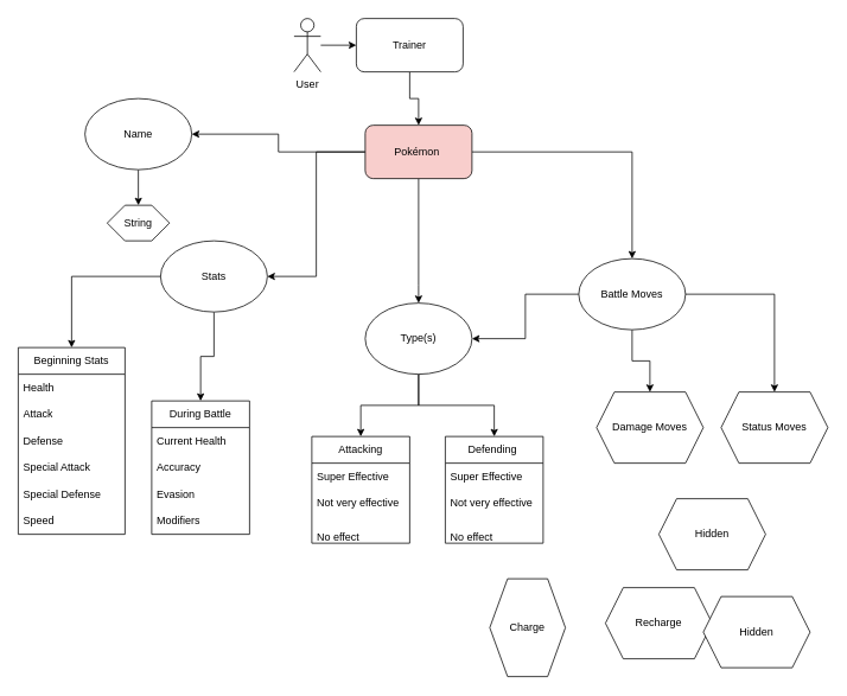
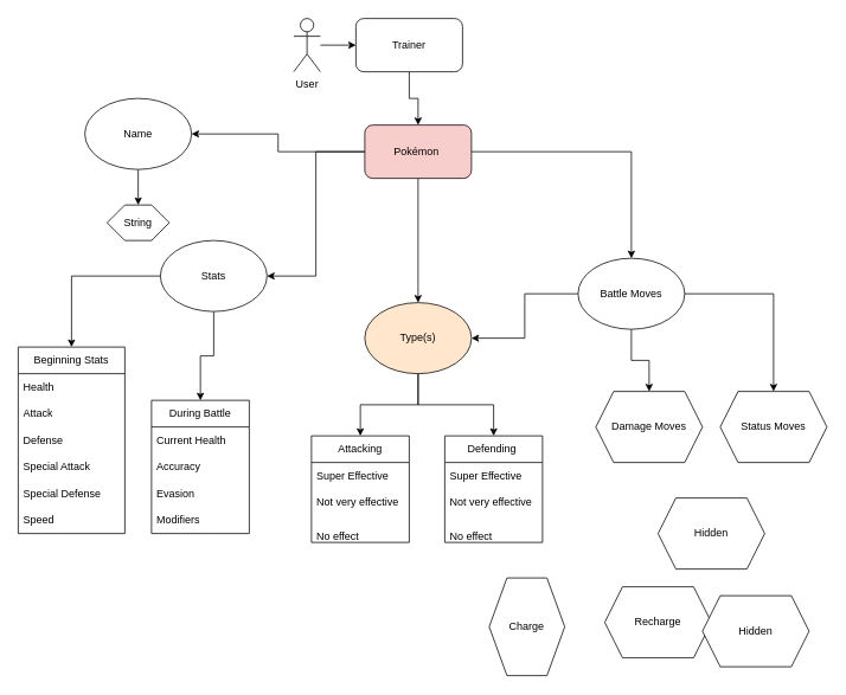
  <mxCell id="0" />
  <mxCell id="1" parent="0" />
  <mxCell id="2" value="String" style="shape=hexagon;perimeter=hexagonPerimeter2;whiteSpace=wrap;html=1;fixedSize=1;" vertex="1" parent="1"><mxGeometry x="120" y="230" width="70" height="40" as="geometry" /></mxCell>
  <mxCell id="3" style="edgeStyle=orthogonalEdgeStyle;rounded=0;orthogonalLoop=1;jettySize=auto;html=1;" edge="1" parent="1" source="4" target="9"><mxGeometry relative="1" as="geometry" /></mxCell>
  <mxCell id="4" value="Trainer" style="rounded=1;whiteSpace=wrap;html=1;" vertex="1" parent="1"><mxGeometry x="400" width="120" height="60" as="geometry" y="20" /></mxCell>
  <mxCell id="5" style="edgeStyle=orthogonalEdgeStyle;rounded=0;orthogonalLoop=1;jettySize=auto;html=1;entryX=1;entryY=0.5;entryDx=0;entryDy=0;" edge="1" parent="1" source="9" target="20"><mxGeometry relative="1" as="geometry" /></mxCell>
  <mxCell id="6" style="edgeStyle=orthogonalEdgeStyle;rounded=0;orthogonalLoop=1;jettySize=auto;html=1;entryX=0.5;entryY=0;entryDx=0;entryDy=0;" edge="1" parent="1" source="9" target="18"><mxGeometry relative="1" as="geometry" /></mxCell>
  <mxCell id="7" style="edgeStyle=orthogonalEdgeStyle;rounded=0;orthogonalLoop=1;jettySize=auto;html=1;entryX=1;entryY=0.5;entryDx=0;entryDy=0;" edge="1" parent="1" source="9" target="23"><mxGeometry relative="1" as="geometry" /></mxCell>
  <mxCell id="8" style="edgeStyle=orthogonalEdgeStyle;rounded=0;orthogonalLoop=1;jettySize=auto;html=1;" edge="1" parent="1" source="9" target="12"><mxGeometry relative="1" as="geometry"><Array as="points"><mxPoint x="470" y="320" /><mxPoint x="470" y="320" /></Array></mxGeometry></mxCell>
  <mxCell id="9" value="Pokémon&amp;nbsp;" style="rounded=1;whiteSpace=wrap;html=1;fillColor=#f8cecc;" vertex="1" parent="1"><mxGeometry x="410" y="140" width="120" height="60" as="geometry" /></mxCell>
  <mxCell id="10" style="edgeStyle=orthogonalEdgeStyle;rounded=0;orthogonalLoop=1;jettySize=auto;html=1;entryX=0.5;entryY=0;entryDx=0;entryDy=0;" edge="1" parent="1" source="12" target="24"><mxGeometry relative="1" as="geometry"><Array as="points"><mxPoint x="470" y="455" /><mxPoint x="405" y="455" /></Array></mxGeometry></mxCell>
  <mxCell id="11" style="edgeStyle=orthogonalEdgeStyle;rounded=0;orthogonalLoop=1;jettySize=auto;html=1;entryX=0.5;entryY=0;entryDx=0;entryDy=0;" edge="1" parent="1" source="12" target="28"><mxGeometry relative="1" as="geometry" /></mxCell>
- <mxCell id="12" value="Type(s)" style="ellipse;whiteSpace=wrap;html=1;" vertex="1" parent="1"><mxGeometry x="410" y="340" width="120" height="80" as="geometry" /></mxCell>
+ <mxCell id="12" value="Type(s)" style="ellipse;whiteSpace=wrap;html=1;fillColor=#ffe6cc;" vertex="1" parent="1"><mxGeometry x="410" y="340" width="120" height="80" as="geometry" /></mxCell>
  <mxCell id="13" value="" style="edgeStyle=orthogonalEdgeStyle;rounded=0;orthogonalLoop=1;jettySize=auto;html=1;" edge="1" parent="1" source="14" target="4"><mxGeometry relative="1" as="geometry" /></mxCell>
  <mxCell id="14" value="User" style="shape=umlActor;verticalLabelPosition=bottom;verticalAlign=top;html=1;outlineConnect=0;" vertex="1" parent="1"><mxGeometry x="330" width="30" height="60" as="geometry" y="20" /></mxCell>
  <mxCell id="15" style="edgeStyle=orthogonalEdgeStyle;rounded=0;orthogonalLoop=1;jettySize=auto;html=1;entryX=1;entryY=0.5;entryDx=0;entryDy=0;" edge="1" parent="1" source="18" target="12"><mxGeometry relative="1" as="geometry" /></mxCell>
  <mxCell id="16" value="" style="edgeStyle=orthogonalEdgeStyle;rounded=0;orthogonalLoop=1;jettySize=auto;html=1;" edge="1" parent="1" source="18" target="44"><mxGeometry relative="1" as="geometry" /></mxCell>
  <mxCell id="17" style="edgeStyle=orthogonalEdgeStyle;rounded=0;orthogonalLoop=1;jettySize=auto;html=1;entryX=0.5;entryY=0;entryDx=0;entryDy=0;" edge="1" parent="1" source="18" target="45"><mxGeometry relative="1" as="geometry" /></mxCell>
  <mxCell id="18" value="Battle Moves" style="ellipse;whiteSpace=wrap;html=1;" vertex="1" parent="1"><mxGeometry x="650" y="290" width="120" height="80" as="geometry" /></mxCell>
  <mxCell id="19" style="edgeStyle=orthogonalEdgeStyle;rounded=0;orthogonalLoop=1;jettySize=auto;html=1;entryX=0.5;entryY=0;entryDx=0;entryDy=0;" edge="1" parent="1" source="20" target="2"><mxGeometry relative="1" as="geometry" /></mxCell>
  <mxCell id="20" value="Name" style="ellipse;whiteSpace=wrap;html=1;" vertex="1" parent="1"><mxGeometry x="95" y="110" width="120" height="80" as="geometry" /></mxCell>
  <mxCell id="21" style="edgeStyle=orthogonalEdgeStyle;rounded=0;orthogonalLoop=1;jettySize=auto;html=1;" edge="1" parent="1" source="23" target="32"><mxGeometry relative="1" as="geometry" /></mxCell>
  <mxCell id="22" style="edgeStyle=orthogonalEdgeStyle;rounded=0;orthogonalLoop=1;jettySize=auto;html=1;entryX=0.5;entryY=0;entryDx=0;entryDy=0;" edge="1" parent="1" source="23" target="39"><mxGeometry relative="1" as="geometry" /></mxCell>
  <mxCell id="23" value="Stats" style="ellipse;whiteSpace=wrap;html=1;" vertex="1" parent="1"><mxGeometry x="180" y="270" width="120" height="80" as="geometry" /></mxCell>
  <mxCell id="24" value="Attacking" style="swimlane;fontStyle=0;childLayout=stackLayout;horizontal=1;startSize=30;horizontalStack=0;resizeParent=1;resizeParentMax=0;resizeLast=0;collapsible=1;marginBottom=0;whiteSpace=wrap;html=1;" vertex="1" parent="1"><mxGeometry x="350" y="490" width="110" height="120" as="geometry"><mxRectangle x="10" y="470" width="90" height="30" as="alternateBounds" /></mxGeometry></mxCell>
  <mxCell id="25" value="Super Effective&amp;nbsp;" style="text;strokeColor=none;fillColor=none;align=left;verticalAlign=middle;spacingLeft=4;spacingRight=4;overflow=hidden;points=[[0,0.5],[1,0.5]];portConstraint=eastwest;rotatable=0;whiteSpace=wrap;html=1;" vertex="1" parent="24"><mxGeometry y="30" width="110" height="30" as="geometry" /></mxCell>
  <mxCell id="26" value="Not very effective&amp;nbsp;" style="text;strokeColor=none;fillColor=none;align=left;verticalAlign=middle;spacingLeft=4;spacingRight=4;overflow=hidden;points=[[0,0.5],[1,0.5]];portConstraint=eastwest;rotatable=0;whiteSpace=wrap;html=1;" vertex="1" parent="24"><mxGeometry y="60" width="110" height="30" as="geometry" /></mxCell>
  <mxCell id="27" value="&lt;br&gt;No effect&amp;nbsp;" style="text;strokeColor=none;fillColor=none;align=left;verticalAlign=middle;spacingLeft=4;spacingRight=4;overflow=hidden;points=[[0,0.5],[1,0.5]];portConstraint=eastwest;rotatable=0;whiteSpace=wrap;html=1;" vertex="1" parent="24"><mxGeometry y="90" width="110" height="30" as="geometry" /></mxCell>
  <mxCell id="28" value="Defending&amp;nbsp;" style="swimlane;fontStyle=0;childLayout=stackLayout;horizontal=1;startSize=30;horizontalStack=0;resizeParent=1;resizeParentMax=0;resizeLast=0;collapsible=1;marginBottom=0;whiteSpace=wrap;html=1;" vertex="1" parent="1"><mxGeometry x="500" y="490" width="110" height="120" as="geometry" /></mxCell>
  <mxCell id="29" value="Super Effective&amp;nbsp;" style="text;strokeColor=none;fillColor=none;align=left;verticalAlign=middle;spacingLeft=4;spacingRight=4;overflow=hidden;points=[[0,0.5],[1,0.5]];portConstraint=eastwest;rotatable=0;whiteSpace=wrap;html=1;" vertex="1" parent="28"><mxGeometry y="30" width="110" height="30" as="geometry" /></mxCell>
  <mxCell id="30" value="Not very effective&amp;nbsp;" style="text;strokeColor=none;fillColor=none;align=left;verticalAlign=middle;spacingLeft=4;spacingRight=4;overflow=hidden;points=[[0,0.5],[1,0.5]];portConstraint=eastwest;rotatable=0;whiteSpace=wrap;html=1;" vertex="1" parent="28"><mxGeometry y="60" width="110" height="30" as="geometry" /></mxCell>
  <mxCell id="31" value="&lt;br&gt;No effect&amp;nbsp;" style="text;strokeColor=none;fillColor=none;align=left;verticalAlign=middle;spacingLeft=4;spacingRight=4;overflow=hidden;points=[[0,0.5],[1,0.5]];portConstraint=eastwest;rotatable=0;whiteSpace=wrap;html=1;" vertex="1" parent="28"><mxGeometry y="90" width="110" height="30" as="geometry" /></mxCell>
  <mxCell id="32" value="Beginning Stats" style="swimlane;fontStyle=0;childLayout=stackLayout;horizontal=1;startSize=30;horizontalStack=0;resizeParent=1;resizeParentMax=0;resizeLast=0;collapsible=1;marginBottom=0;whiteSpace=wrap;html=1;" vertex="1" parent="1"><mxGeometry x="20" y="390" width="120" height="210" as="geometry"><mxRectangle x="30" y="390" width="70" height="30" as="alternateBounds" /></mxGeometry></mxCell>
  <mxCell id="33" value="Health" style="text;strokeColor=none;fillColor=none;align=left;verticalAlign=middle;spacingLeft=4;spacingRight=4;overflow=hidden;points=[[0,0.5],[1,0.5]];portConstraint=eastwest;rotatable=0;whiteSpace=wrap;html=1;" vertex="1" parent="32"><mxGeometry y="30" width="120" height="30" as="geometry" /></mxCell>
  <mxCell id="34" value="Attack" style="text;strokeColor=none;fillColor=none;align=left;verticalAlign=middle;spacingLeft=4;spacingRight=4;overflow=hidden;points=[[0,0.5],[1,0.5]];portConstraint=eastwest;rotatable=0;whiteSpace=wrap;html=1;" vertex="1" parent="32"><mxGeometry y="60" width="120" height="30" as="geometry" /></mxCell>
  <mxCell id="35" value="Defense" style="text;strokeColor=none;fillColor=none;align=left;verticalAlign=middle;spacingLeft=4;spacingRight=4;overflow=hidden;points=[[0,0.5],[1,0.5]];portConstraint=eastwest;rotatable=0;whiteSpace=wrap;html=1;" vertex="1" parent="32"><mxGeometry y="90" width="120" height="30" as="geometry" /></mxCell>
  <mxCell id="36" value="Special Attack&amp;nbsp;" style="text;strokeColor=none;fillColor=none;align=left;verticalAlign=middle;spacingLeft=4;spacingRight=4;overflow=hidden;points=[[0,0.5],[1,0.5]];portConstraint=eastwest;rotatable=0;whiteSpace=wrap;html=1;" vertex="1" parent="32"><mxGeometry y="120" width="120" height="30" as="geometry" /></mxCell>
  <mxCell id="37" value="Special Defense" style="text;strokeColor=none;fillColor=none;align=left;verticalAlign=middle;spacingLeft=4;spacingRight=4;overflow=hidden;points=[[0,0.5],[1,0.5]];portConstraint=eastwest;rotatable=0;whiteSpace=wrap;html=1;" vertex="1" parent="32"><mxGeometry y="150" width="120" height="30" as="geometry" /></mxCell>
  <mxCell id="38" value="Speed" style="text;strokeColor=none;fillColor=none;align=left;verticalAlign=middle;spacingLeft=4;spacingRight=4;overflow=hidden;points=[[0,0.5],[1,0.5]];portConstraint=eastwest;rotatable=0;whiteSpace=wrap;html=1;" vertex="1" parent="32"><mxGeometry y="180" width="120" height="30" as="geometry" /></mxCell>
  <mxCell id="39" value="During Battle" style="swimlane;fontStyle=0;childLayout=stackLayout;horizontal=1;startSize=30;horizontalStack=0;resizeParent=1;resizeParentMax=0;resizeLast=0;collapsible=1;marginBottom=0;whiteSpace=wrap;html=1;" vertex="1" parent="1"><mxGeometry x="170" y="450" width="110" height="150" as="geometry"><mxRectangle x="30" y="390" width="70" height="30" as="alternateBounds" /></mxGeometry></mxCell>
  <mxCell id="40" value="Current Health" style="text;strokeColor=none;fillColor=none;align=left;verticalAlign=middle;spacingLeft=4;spacingRight=4;overflow=hidden;points=[[0,0.5],[1,0.5]];portConstraint=eastwest;rotatable=0;whiteSpace=wrap;html=1;" vertex="1" parent="39"><mxGeometry y="30" width="110" height="30" as="geometry" /></mxCell>
  <mxCell id="41" value="Accuracy&amp;nbsp;" style="text;strokeColor=none;fillColor=none;align=left;verticalAlign=middle;spacingLeft=4;spacingRight=4;overflow=hidden;points=[[0,0.5],[1,0.5]];portConstraint=eastwest;rotatable=0;whiteSpace=wrap;html=1;" vertex="1" parent="39"><mxGeometry y="60" width="110" height="30" as="geometry" /></mxCell>
  <mxCell id="42" value="Evasion" style="text;strokeColor=none;fillColor=none;align=left;verticalAlign=middle;spacingLeft=4;spacingRight=4;overflow=hidden;points=[[0,0.5],[1,0.5]];portConstraint=eastwest;rotatable=0;whiteSpace=wrap;html=1;" vertex="1" parent="39"><mxGeometry y="90" width="110" height="30" as="geometry" /></mxCell>
  <mxCell id="43" value="Modifiers" style="text;strokeColor=none;fillColor=none;align=left;verticalAlign=middle;spacingLeft=4;spacingRight=4;overflow=hidden;points=[[0,0.5],[1,0.5]];portConstraint=eastwest;rotatable=0;whiteSpace=wrap;html=1;" vertex="1" parent="39"><mxGeometry y="120" width="110" height="30" as="geometry" /></mxCell>
  <mxCell id="44" value="Damage Moves" style="shape=hexagon;perimeter=hexagonPerimeter2;whiteSpace=wrap;html=1;fixedSize=1;" vertex="1" parent="1"><mxGeometry x="670" y="440" width="120" height="80" as="geometry" /></mxCell>
  <mxCell id="45" value="Status Moves" style="shape=hexagon;perimeter=hexagonPerimeter2;whiteSpace=wrap;html=1;fixedSize=1;" vertex="1" parent="1"><mxGeometry x="810" y="440" width="120" height="80" as="geometry" /></mxCell>
  <mxCell id="46" value="Charge" style="shape=hexagon;perimeter=hexagonPerimeter2;whiteSpace=wrap;html=1;fixedSize=1;" vertex="1" parent="1"><mxGeometry x="550" y="650" width="85" height="110" as="geometry" /></mxCell>
  <mxCell id="47" value="Recharge" style="shape=hexagon;perimeter=hexagonPerimeter2;whiteSpace=wrap;html=1;fixedSize=1;" vertex="1" parent="1"><mxGeometry x="680" y="660" width="120" height="80" as="geometry" /></mxCell>
  <mxCell id="48" value="Hidden" style="shape=hexagon;perimeter=hexagonPerimeter2;whiteSpace=wrap;html=1;fixedSize=1;" vertex="1" parent="1"><mxGeometry x="790" y="670" width="120" height="80" as="geometry" /></mxCell>
  <mxCell id="49" value="Hidden" style="shape=hexagon;perimeter=hexagonPerimeter2;whiteSpace=wrap;html=1;fixedSize=1;" vertex="1" parent="1"><mxGeometry x="740" y="560" width="120" height="80" as="geometry" /></mxCell>
